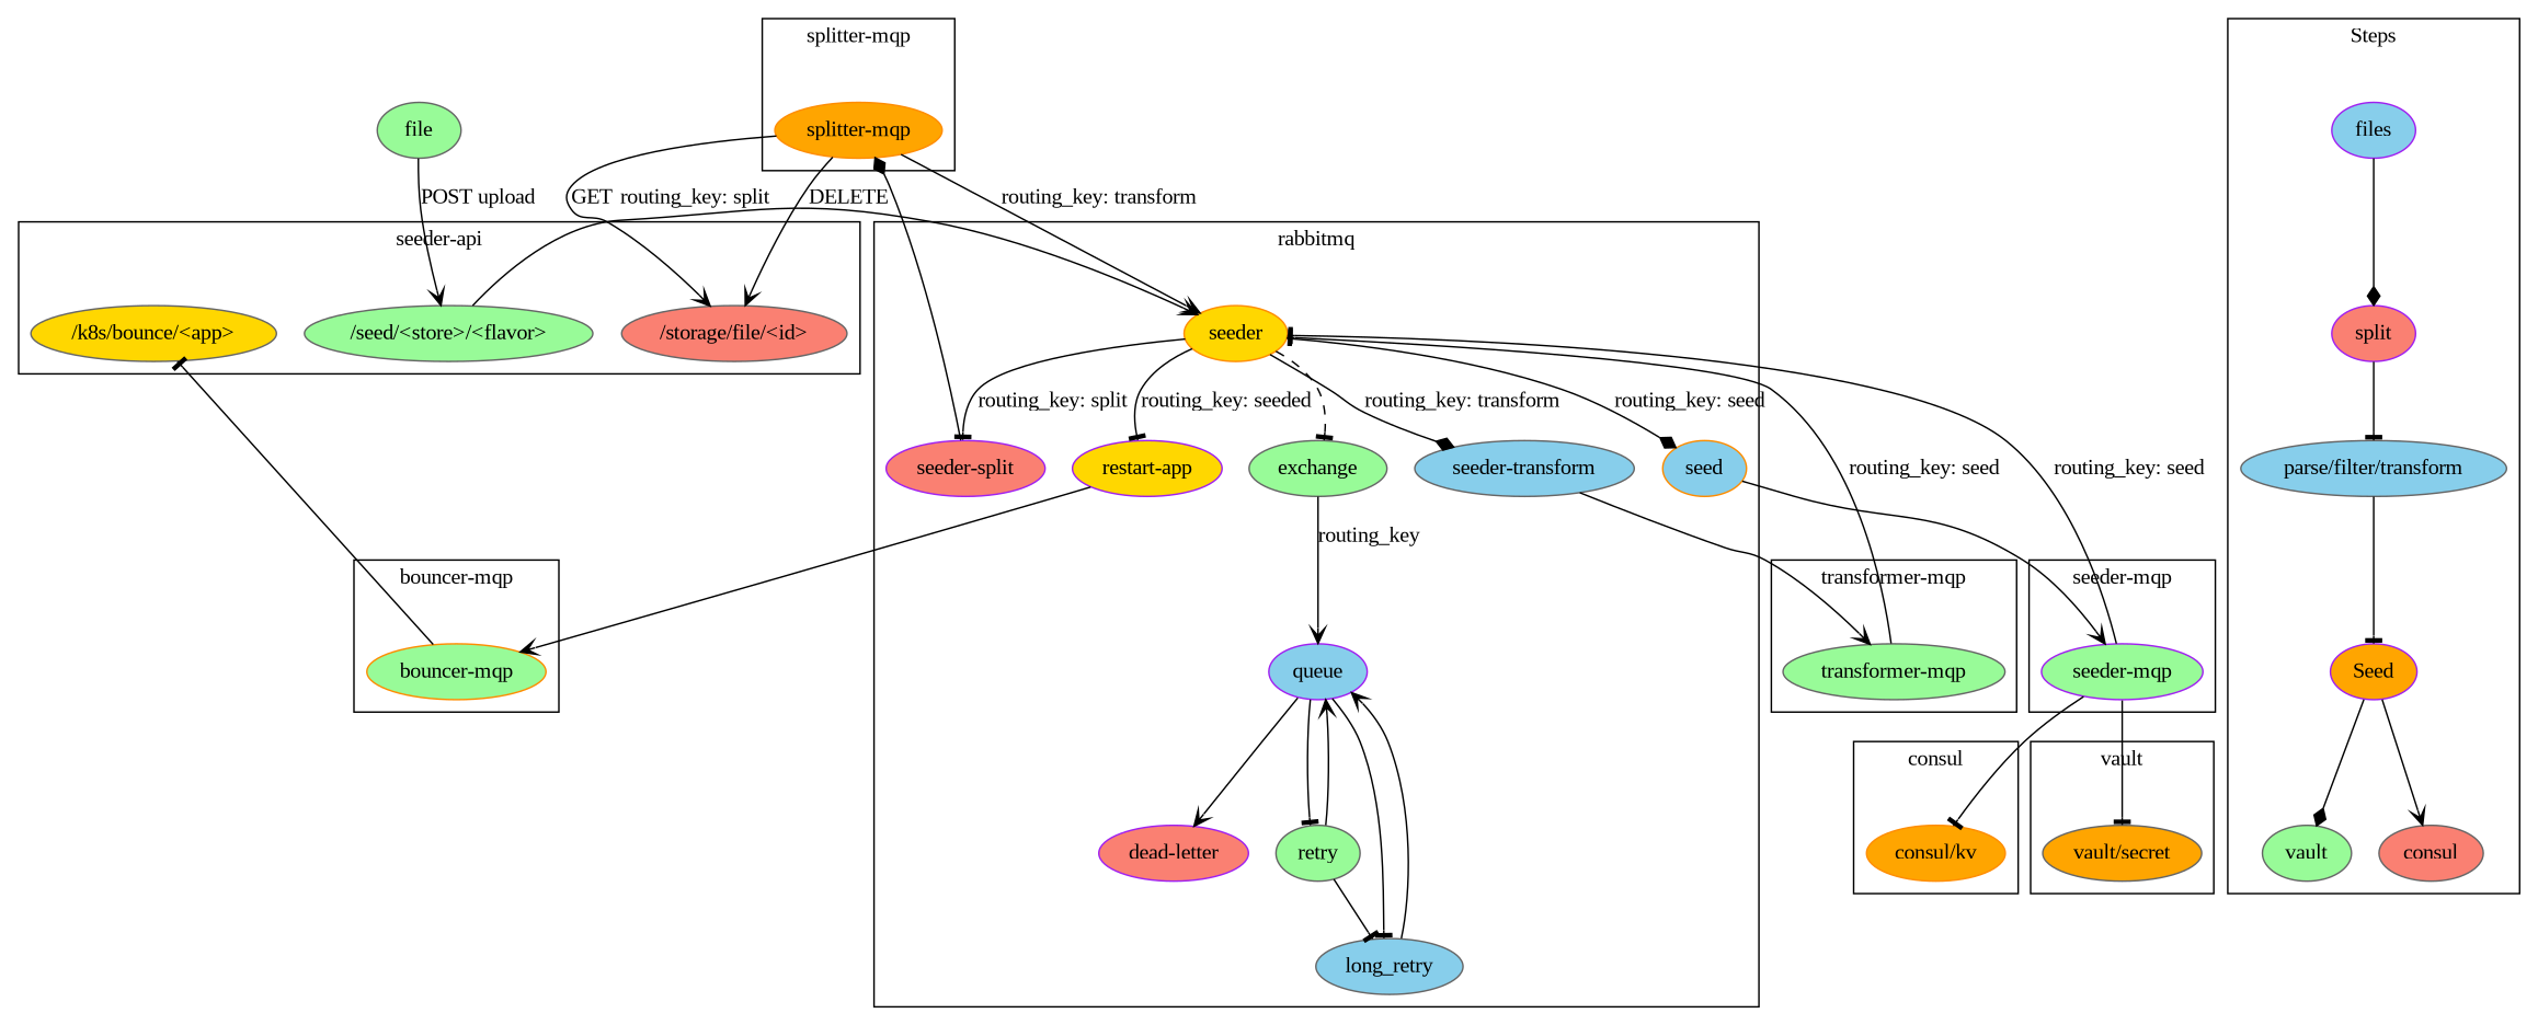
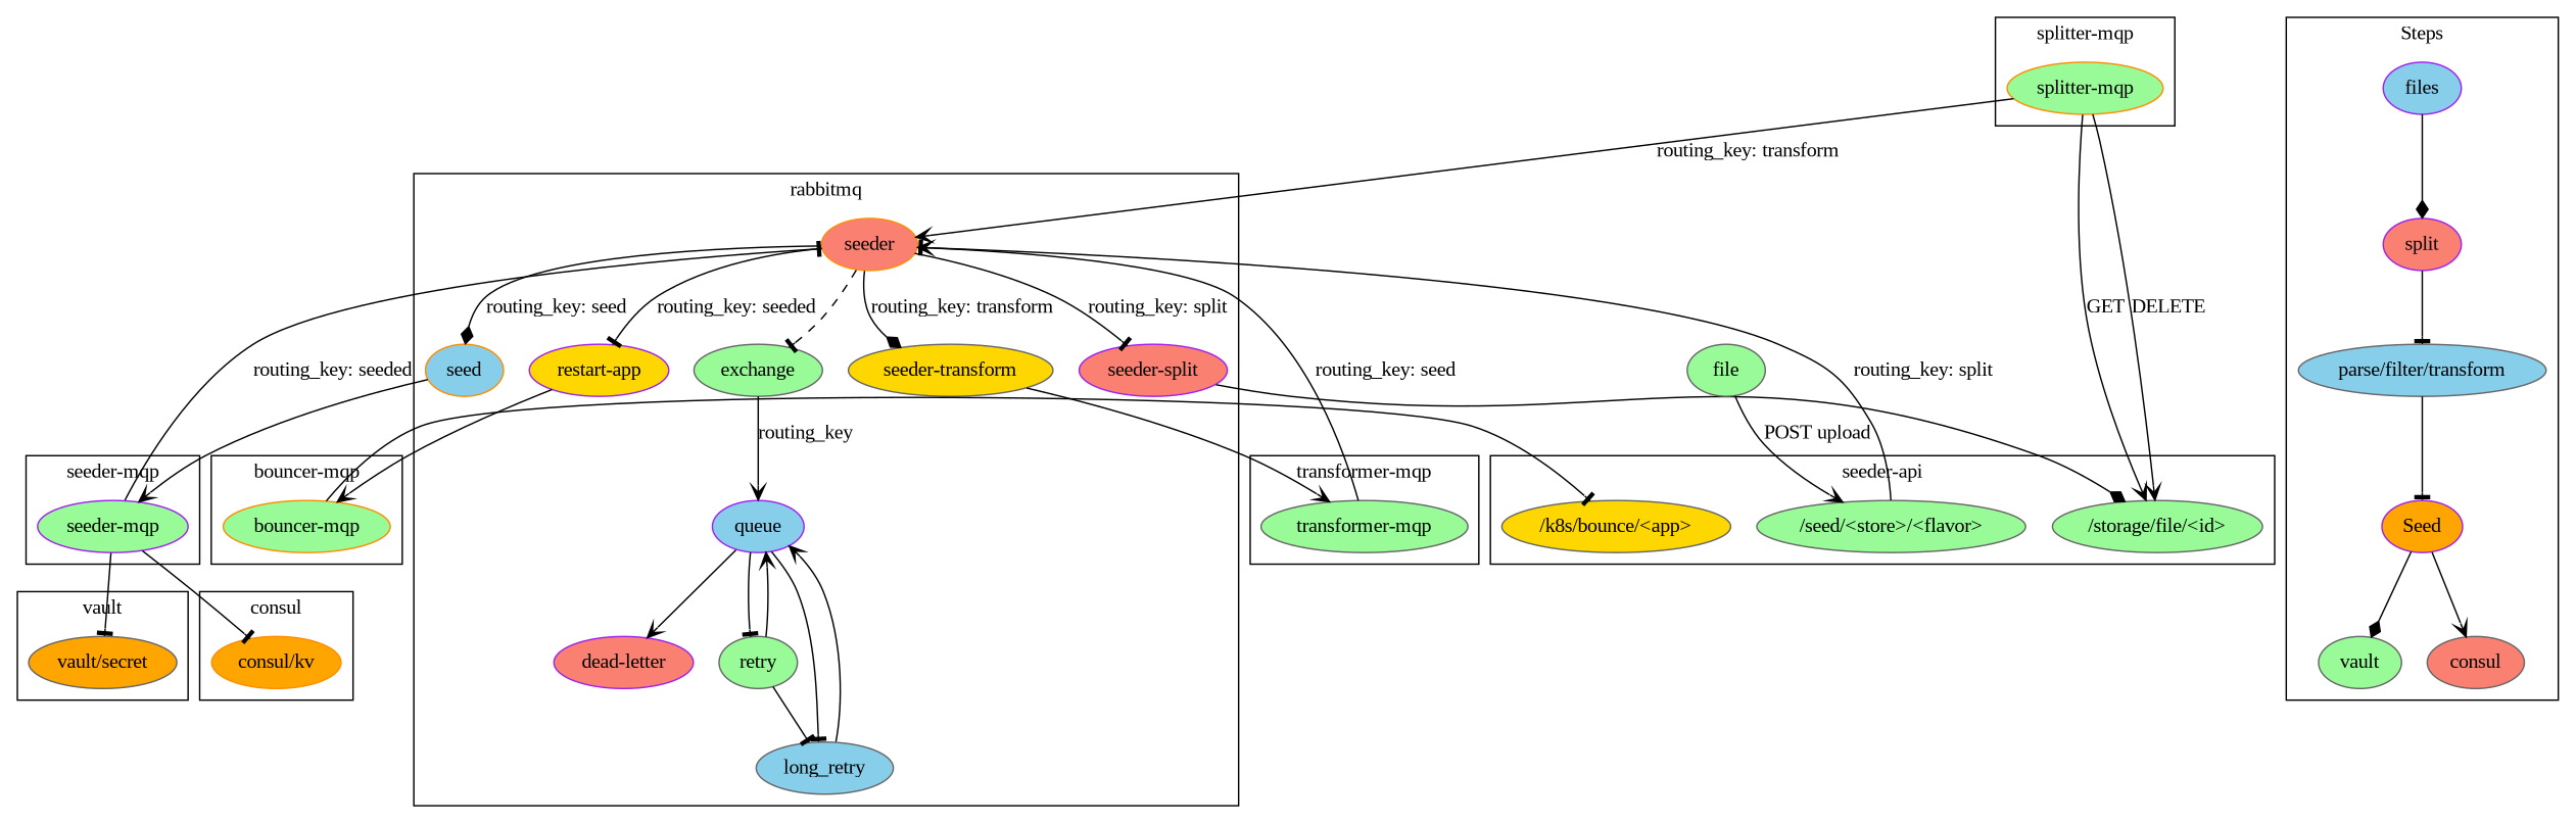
  digraph {
    fontname="Liberation Serif"
    node [color=gray40 fillcolor=palegreen fontname="Liberation Serif" style=filled]
    edge [arrowhead=tee fontname="Liberation Serif"]
    "seeder-mqp" [color=purple]
    "/seed/<store>/<flavor>"
-   "/storage/file/<id>" [fillcolor=salmon]
+   "/storage/file/<id>"
    "/k8s/bounce/<app>" [fillcolor=gold]
-   "splitter-mqp" [color=darkorange fillcolor=orange]
+   "splitter-mqp" [color=darkorange]
    "transformer-mqp"
    exchange
    queue [color=purple fillcolor=skyblue]
    retry
    long_retry [fillcolor=skyblue]
    "dead-letter" [color=purple fillcolor=salmon]
-   seeder [color=darkorange fillcolor=gold]
+   seeder [color=darkorange fillcolor=salmon]
    "seeder-split" [color=purple fillcolor=salmon]
-   "seeder-transform" [fillcolor=skyblue]
+   "seeder-transform" [fillcolor=gold]
    seed [color=darkorange fillcolor=skyblue]
    "restart-app" [color=purple fillcolor=gold]
    "consul/kv" [color=darkorange fillcolor=orange]
    "vault/secret" [fillcolor=orange]
    files [color=purple fillcolor=skyblue]
    split [color=purple fillcolor=salmon]
    "parse/filter/transform" [fillcolor=skyblue]
    Seed [color=purple fillcolor=orange]
    vault
    consul [fillcolor=salmon]
    "bouncer-mqp" [color=darkorange]
    file
    subgraph cluster_1 {
      label="seeder-mqp"
      "seeder-mqp"
    }
    subgraph cluster_2 {
      label="seeder-api"
      "/seed/<store>/<flavor>"
      "/storage/file/<id>"
      "/k8s/bounce/<app>"
    }
    subgraph cluster_3 {
      label="splitter-mqp"
      "splitter-mqp"
    }
    subgraph cluster_4 {
      label="transformer-mqp"
      "transformer-mqp"
    }
    subgraph cluster_5 {
      label=rabbitmq
      exchange
      queue
      retry
      long_retry
      "dead-letter"
      seeder
      "seeder-split"
      "seeder-transform"
      seed
      "restart-app"
    }
    subgraph cluster_6 {
      label=consul
      "consul/kv"
    }
    subgraph cluster_7 {
      label=vault
      "vault/secret"
    }
    subgraph cluster_8 {
      label=Steps
      files
      split
      "parse/filter/transform"
      Seed
      vault
      consul
    }
    subgraph cluster_9 {
      label="bouncer-mqp"
      "bouncer-mqp"
    }
-   "seeder-mqp" -> seeder [label="routing_key: seed"]
+   "seeder-mqp" -> seeder [label="routing_key: seeded"]
    "seeder-mqp" -> "consul/kv"
    "seeder-mqp" -> "vault/secret"
    "/seed/<store>/<flavor>" -> seeder [arrowhead=vee label="routing_key: split"]
    "splitter-mqp" -> "/storage/file/<id>" [arrowhead=vee label=GET]
    "splitter-mqp" -> "/storage/file/<id>" [arrowhead=vee label=DELETE]
    "splitter-mqp" -> seeder [arrowhead=vee label="routing_key: transform"]
    "transformer-mqp" -> seeder [label="routing_key: seed"]
    exchange -> queue [arrowhead=vee label=routing_key]
    queue -> retry
    queue -> long_retry
    queue -> "dead-letter" [arrowhead=vee]
    retry -> queue [arrowhead=vee]
    retry -> long_retry
    long_retry -> queue [arrowhead=vee]
    seeder -> exchange [style=dashed]
    seeder -> "seeder-split" [label="routing_key: split"]
    seeder -> "seeder-transform" [arrowhead=diamond label="routing_key: transform"]
    seeder -> seed [arrowhead=diamond label="routing_key: seed"]
    seeder -> "restart-app" [label="routing_key: seeded"]
-   "seeder-split" -> "splitter-mqp" [arrowhead=diamond]
+   "seeder-split" -> "/storage/file/<id>" [arrowhead=diamond]
    "seeder-transform" -> "transformer-mqp" [arrowhead=vee]
    seed -> "seeder-mqp" [arrowhead=vee]
    "restart-app" -> "bouncer-mqp" [arrowhead=vee]
    files -> split [arrowhead=diamond]
    split -> "parse/filter/transform"
    "parse/filter/transform" -> Seed
    Seed -> vault [arrowhead=diamond]
    Seed -> consul [arrowhead=vee]
    "bouncer-mqp" -> "/k8s/bounce/<app>"
    file -> "/seed/<store>/<flavor>" [arrowhead=vee label="POST upload"]
  }
